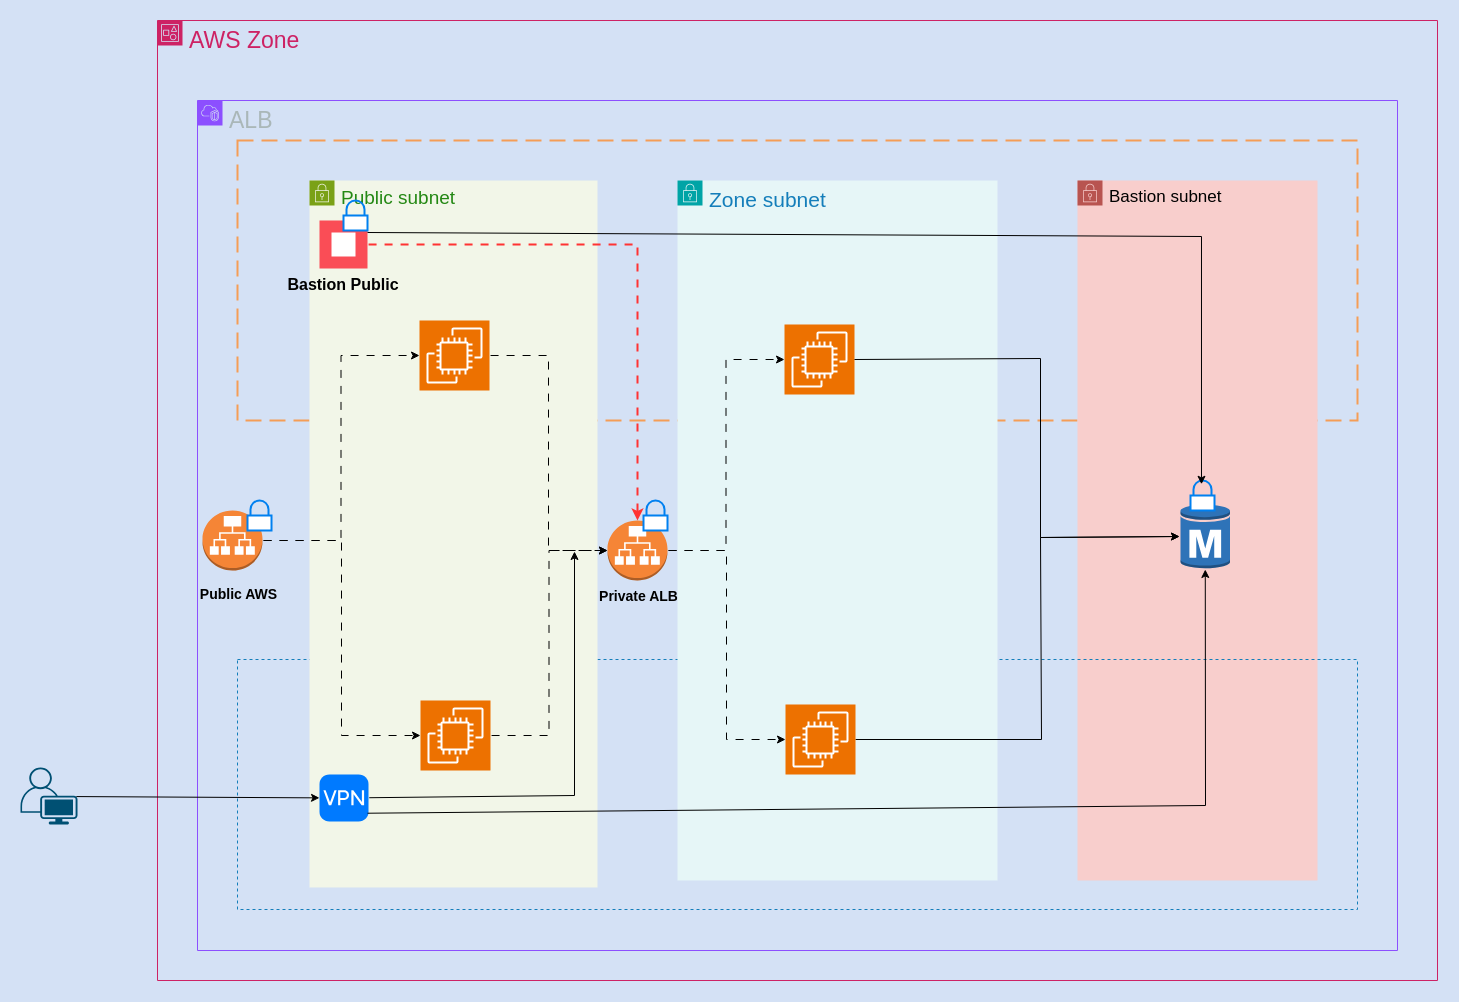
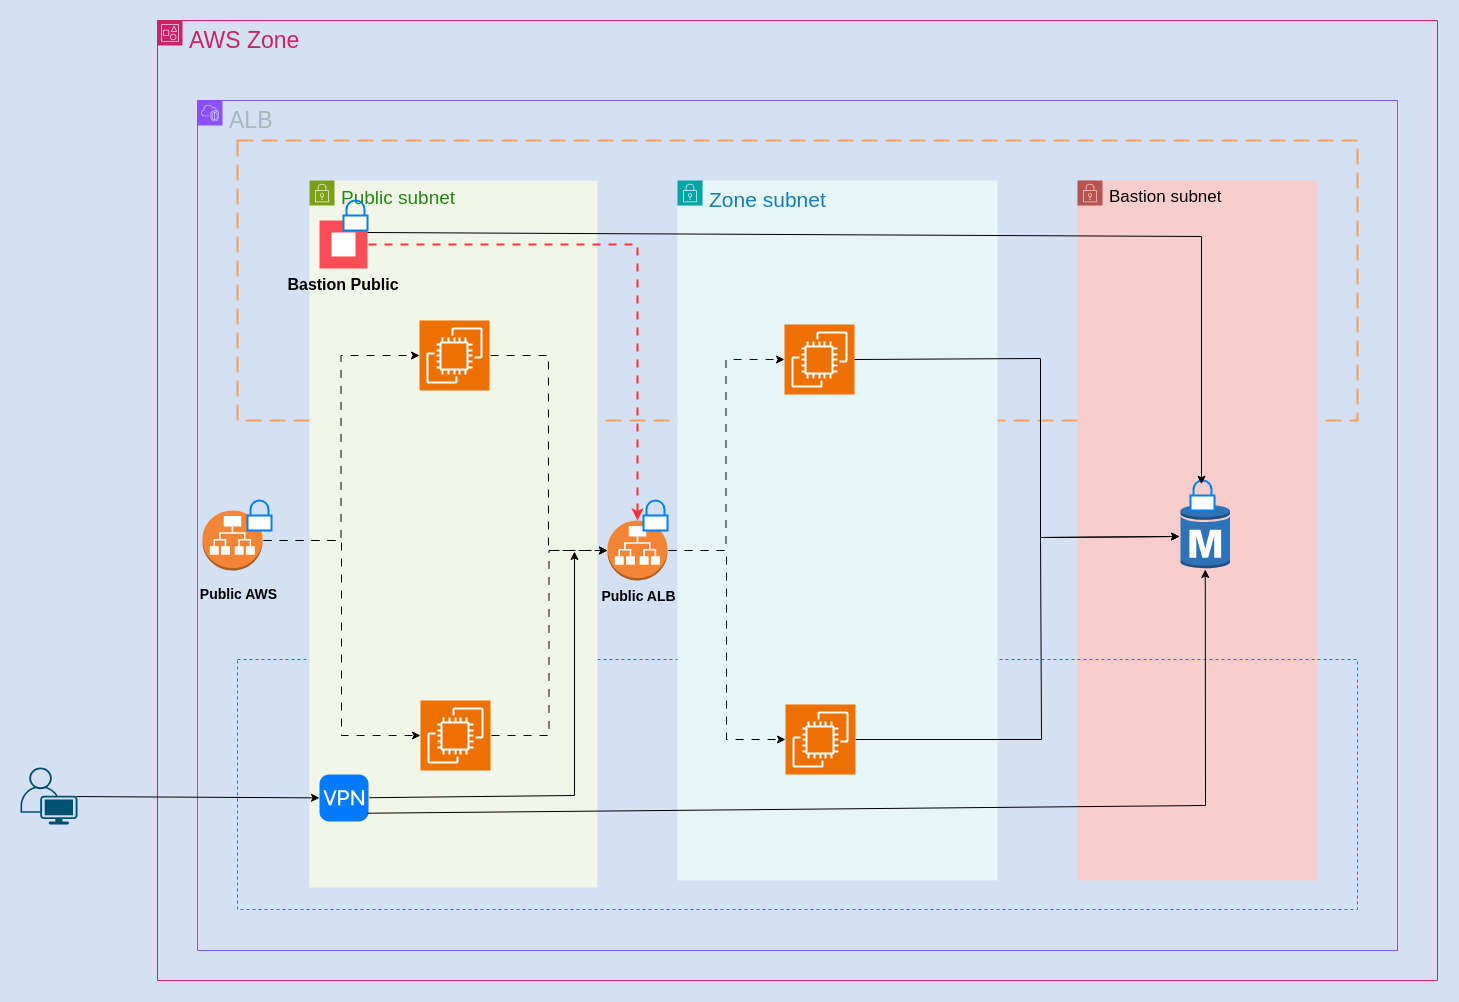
  <mxCell id="0" />
  <mxCell id="1" parent="0" />
  <mxCell id="2" value="&lt;font style=&quot;font-size: 23px;&quot;&gt;AWS Zone&lt;/font&gt;" style="points=[[0,0],[0.25,0],[0.5,0],[0.75,0],[1,0],[1,0.25],[1,0.5],[1,0.75],[1,1],[0.75,1],[0.5,1],[0.25,1],[0,1],[0,0.75],[0,0.5],[0,0.25]];outlineConnect=0;gradientColor=none;html=1;whiteSpace=wrap;fontSize=12;fontStyle=0;container=1;pointerEvents=0;collapsible=0;recursiveResize=0;shape=mxgraph.aws4.group;grIcon=mxgraph.aws4.group_account;strokeColor=#CD2264;fillColor=none;verticalAlign=top;align=left;spacingLeft=30;fontColor=#CD2264;dashed=0;" parent="1" vertex="1"><mxGeometry x="157" y="20" width="1280" height="960" as="geometry" /></mxCell>
  <mxCell id="3" value="&lt;font style=&quot;font-size: 23px;&quot;&gt;ALB&lt;/font&gt;" style="points=[[0,0],[0.25,0],[0.5,0],[0.75,0],[1,0],[1,0.25],[1,0.5],[1,0.75],[1,1],[0.75,1],[0.5,1],[0.25,1],[0,1],[0,0.75],[0,0.5],[0,0.25]];outlineConnect=0;gradientColor=none;html=1;whiteSpace=wrap;fontSize=12;fontStyle=0;container=1;pointerEvents=0;collapsible=0;recursiveResize=0;shape=mxgraph.aws4.group;grIcon=mxgraph.aws4.group_vpc2;strokeColor=#8C4FFF;fillColor=none;verticalAlign=top;align=left;spacingLeft=30;fontColor=#AAB7B8;dashed=0;" parent="1" vertex="1"><mxGeometry x="197" y="100" width="1200" height="850" as="geometry" /></mxCell>
  <mxCell id="4" value="" style="rounded=0;arcSize=10;dashed=1;strokeColor=#F59D56;fillColor=none;gradientColor=none;dashPattern=8 4;strokeWidth=2;" parent="3" vertex="1"><mxGeometry x="40" y="40" width="1120" height="280" as="geometry" /></mxCell>
  <mxCell id="5" value="&lt;font style=&quot;font-size: 17px;&quot;&gt;Bastion subnet&lt;/font&gt;" style="points=[[0,0],[0.25,0],[0.5,0],[0.75,0],[1,0],[1,0.25],[1,0.5],[1,0.75],[1,1],[0.75,1],[0.5,1],[0.25,1],[0,1],[0,0.75],[0,0.5],[0,0.25]];outlineConnect=0;html=1;whiteSpace=wrap;fontSize=12;fontStyle=0;container=1;pointerEvents=0;collapsible=0;recursiveResize=0;shape=mxgraph.aws4.group;grIcon=mxgraph.aws4.group_security_group;grStroke=0;strokeColor=#b85450;fillColor=#f8cecc;verticalAlign=top;align=left;spacingLeft=30;dashed=0;" parent="3" vertex="1"><mxGeometry x="880" y="80" width="240" height="700" as="geometry" /></mxCell>
  <mxCell id="6" value="" style="outlineConnect=0;dashed=0;verticalLabelPosition=bottom;verticalAlign=top;align=center;html=1;shape=mxgraph.aws3.rds_db_instance;fillColor=#2E73B8;gradientColor=none;" vertex="1" parent="5"><mxGeometry x="103" y="323" width="49.5" height="66" as="geometry" /></mxCell>
  <mxCell id="7" value="" style="html=1;verticalLabelPosition=bottom;align=center;labelBackgroundColor=#ffffff;verticalAlign=top;strokeWidth=2;strokeColor=#0080F0;shadow=0;dashed=0;shape=mxgraph.ios7.icons.locked;" vertex="1" parent="5"><mxGeometry x="113" y="300" width="24" height="30" as="geometry" /></mxCell>
  <mxCell id="8" value="" style="outlineConnect=0;dashed=0;verticalLabelPosition=bottom;verticalAlign=top;align=center;html=1;shape=mxgraph.aws3.application_load_balancer;fillColor=#F58536;gradientColor=none;" parent="3" vertex="1"><mxGeometry x="410" y="420" width="60" height="60" as="geometry" /></mxCell>
  <mxCell id="9" value="" style="outlineConnect=0;dashed=0;verticalLabelPosition=bottom;verticalAlign=top;align=center;html=1;shape=mxgraph.aws3.application_load_balancer;fillColor=#F58536;gradientColor=none;" parent="3" vertex="1"><mxGeometry x="5" y="410" width="60" height="60" as="geometry" /></mxCell>
  <mxCell id="10" value="" style="html=1;verticalLabelPosition=bottom;align=center;labelBackgroundColor=#ffffff;verticalAlign=top;strokeWidth=2;strokeColor=#0080F0;shadow=0;dashed=0;shape=mxgraph.ios7.icons.locked;" parent="3" vertex="1"><mxGeometry x="50" y="400" width="24" height="30" as="geometry" /></mxCell>
  <mxCell id="11" value="" style="html=1;verticalLabelPosition=bottom;align=center;labelBackgroundColor=#ffffff;verticalAlign=top;strokeWidth=2;strokeColor=#0080F0;shadow=0;dashed=0;shape=mxgraph.ios7.icons.locked;" parent="3" vertex="1"><mxGeometry x="446" y="400" width="24" height="30" as="geometry" /></mxCell>
- <mxCell id="12" value="&lt;b&gt;&lt;font style=&quot;font-size: 14px;&quot;&gt;Private ALB&lt;/font&gt;&lt;/b&gt;" style="text;html=1;align=center;verticalAlign=middle;resizable=0;points=[];autosize=1;strokeColor=none;fillColor=none;" parent="3" vertex="1"><mxGeometry x="392" y="481" width="97" height="29" as="geometry" /></mxCell>
+ <mxCell id="12" value="&lt;b&gt;&lt;font style=&quot;font-size: 14px;&quot;&gt;Public ALB&lt;/font&gt;&lt;/b&gt;" style="text;html=1;align=center;verticalAlign=middle;resizable=0;points=[];autosize=1;strokeColor=none;fillColor=none;" parent="3" vertex="1"><mxGeometry x="392" y="481" width="97" height="29" as="geometry" /></mxCell>
  <mxCell id="13" value="Availability Zone" style="fillColor=none;strokeColor=#147EBA;dashed=1;verticalAlign=top;fontStyle=0;fontColor=#147EBA;whiteSpace=wrap;html=1;" parent="3" vertex="1"><mxGeometry x="40" y="559" width="1120" height="250" as="geometry" /></mxCell>
  <mxCell id="14" value="" style="html=1;strokeWidth=1;shadow=0;dashed=0;shape=mxgraph.ios7.misc.vpn;fillColor=#007AFF;strokeColor=none;buttonText=;strokeColor2=#222222;fontColor=#222222;fontSize=8;verticalLabelPosition=bottom;verticalAlign=top;align=center;sketch=0;movable=1;resizable=1;rotatable=1;deletable=1;editable=1;locked=0;connectable=1;" parent="3" vertex="1"><mxGeometry x="145" y="670" width="52" height="49" as="geometry" /></mxCell>
  <mxCell id="15" value="&lt;font style=&quot;font-size: 19px;&quot;&gt;Public subnet&lt;/font&gt;" style="points=[[0,0],[0.25,0],[0.5,0],[0.75,0],[1,0],[1,0.25],[1,0.5],[1,0.75],[1,1],[0.75,1],[0.5,1],[0.25,1],[0,1],[0,0.75],[0,0.5],[0,0.25]];outlineConnect=0;gradientColor=none;html=1;whiteSpace=wrap;fontSize=12;fontStyle=0;container=0;pointerEvents=0;collapsible=0;recursiveResize=0;shape=mxgraph.aws4.group;grIcon=mxgraph.aws4.group_security_group;grStroke=0;strokeColor=#7AA116;fillColor=#F2F6E8;verticalAlign=top;align=left;spacingLeft=30;fontColor=#248814;dashed=0;" parent="1" vertex="1"><mxGeometry x="309" y="180" width="288" height="707" as="geometry" /></mxCell>
  <mxCell id="16" value="&lt;font style=&quot;font-size: 21px;&quot;&gt;Zone subnet&lt;/font&gt;" style="points=[[0,0],[0.25,0],[0.5,0],[0.75,0],[1,0],[1,0.25],[1,0.5],[1,0.75],[1,1],[0.75,1],[0.5,1],[0.25,1],[0,1],[0,0.75],[0,0.5],[0,0.25]];outlineConnect=0;gradientColor=none;html=1;whiteSpace=wrap;fontSize=12;fontStyle=0;container=1;pointerEvents=0;collapsible=0;recursiveResize=0;shape=mxgraph.aws4.group;grIcon=mxgraph.aws4.group_security_group;grStroke=0;strokeColor=#00A4A6;fillColor=#E6F6F7;verticalAlign=top;align=left;spacingLeft=30;fontColor=#147EBA;dashed=0;" parent="1" vertex="1"><mxGeometry x="677" y="180" width="320" height="700" as="geometry" /></mxCell>
  <mxCell id="17" value="" style="endArrow=classic;html=1;rounded=0;exitX=1;exitY=0.5;exitDx=0;exitDy=0;exitPerimeter=0;" edge="1" parent="16" source="26"><mxGeometry width="50" height="50" relative="1" as="geometry"><mxPoint x="187" y="240" as="sourcePoint" /><mxPoint x="502" y="356" as="targetPoint" /><Array as="points"><mxPoint x="364" y="559" /><mxPoint x="363" y="357" /></Array></mxGeometry></mxCell>
  <mxCell id="18" style="edgeStyle=orthogonalEdgeStyle;rounded=0;orthogonalLoop=1;jettySize=auto;html=1;flowAnimation=1;fontStyle=1;strokeWidth=2;strokeColor=light-dark(#FF3333,#EDEDED);" parent="1" source="19" target="8" edge="1"><mxGeometry relative="1" as="geometry" /></mxCell>
  <mxCell id="19" value="Bastion Public" style="shape=rect;fillColor=#FA4D56;aspect=fixed;resizable=0;labelPosition=center;verticalLabelPosition=bottom;align=center;verticalAlign=top;strokeColor=none;fontSize=16;arcSize=25;fontStyle=1" parent="1" vertex="1"><mxGeometry x="319" y="220" width="48" height="48" as="geometry" /></mxCell>
  <mxCell id="20" value="" style="fillColor=#ffffff;strokeColor=none;dashed=0;outlineConnect=0;html=1;labelPosition=center;verticalLabelPosition=bottom;verticalAlign=top;part=1;movable=0;resizable=0;rotatable=0;shape=mxgraph.ibm_cloud.bastion-host" parent="19" vertex="1"><mxGeometry width="24" height="24" relative="1" as="geometry"><mxPoint x="12" y="12" as="offset" /></mxGeometry></mxCell>
  <mxCell id="21" value="" style="html=1;verticalLabelPosition=bottom;align=center;labelBackgroundColor=#ffffff;verticalAlign=top;strokeWidth=2;strokeColor=#0080F0;shadow=0;dashed=0;shape=mxgraph.ios7.icons.locked;" parent="19" vertex="1"><mxGeometry x="24" y="-20" width="24" height="30" as="geometry" /></mxCell>
  <mxCell id="22" style="edgeStyle=orthogonalEdgeStyle;rounded=0;orthogonalLoop=1;jettySize=auto;html=1;entryX=0;entryY=0.5;entryDx=0;entryDy=0;entryPerimeter=0;flowAnimation=1;" parent="1" source="9" target="32" edge="1"><mxGeometry relative="1" as="geometry" /></mxCell>
  <mxCell id="23" style="edgeStyle=orthogonalEdgeStyle;rounded=0;orthogonalLoop=1;jettySize=auto;html=1;entryX=0;entryY=0.5;entryDx=0;entryDy=0;entryPerimeter=0;flowAnimation=1;" parent="1" source="9" target="31" edge="1"><mxGeometry relative="1" as="geometry" /></mxCell>
  <mxCell id="24" style="edgeStyle=orthogonalEdgeStyle;rounded=0;orthogonalLoop=1;jettySize=auto;html=1;entryX=0;entryY=0.5;entryDx=0;entryDy=0;entryPerimeter=0;flowAnimation=1;" parent="1" source="31" target="8" edge="1"><mxGeometry relative="1" as="geometry" /></mxCell>
  <mxCell id="25" style="edgeStyle=orthogonalEdgeStyle;rounded=0;orthogonalLoop=1;jettySize=auto;html=1;entryX=0;entryY=0.5;entryDx=0;entryDy=0;entryPerimeter=0;flowAnimation=1;" parent="1" source="32" target="8" edge="1"><mxGeometry relative="1" as="geometry" /></mxCell>
  <mxCell id="26" value="" style="sketch=0;points=[[0,0,0],[0.25,0,0],[0.5,0,0],[0.75,0,0],[1,0,0],[0,1,0],[0.25,1,0],[0.5,1,0],[0.75,1,0],[1,1,0],[0,0.25,0],[0,0.5,0],[0,0.75,0],[1,0.25,0],[1,0.5,0],[1,0.75,0]];outlineConnect=0;fontColor=#232F3E;fillColor=#ED7100;strokeColor=#ffffff;dashed=0;verticalLabelPosition=bottom;verticalAlign=top;align=center;html=1;fontSize=12;fontStyle=0;aspect=fixed;shape=mxgraph.aws4.resourceIcon;resIcon=mxgraph.aws4.ec2;" parent="1" vertex="1"><mxGeometry x="785" y="704" width="70" height="70" as="geometry" /></mxCell>
  <mxCell id="27" value="" style="sketch=0;points=[[0,0,0],[0.25,0,0],[0.5,0,0],[0.75,0,0],[1,0,0],[0,1,0],[0.25,1,0],[0.5,1,0],[0.75,1,0],[1,1,0],[0,0.25,0],[0,0.5,0],[0,0.75,0],[1,0.25,0],[1,0.5,0],[1,0.75,0]];outlineConnect=0;fontColor=#232F3E;fillColor=#ED7100;strokeColor=#ffffff;dashed=0;verticalLabelPosition=bottom;verticalAlign=top;align=center;html=1;fontSize=12;fontStyle=0;aspect=fixed;shape=mxgraph.aws4.resourceIcon;resIcon=mxgraph.aws4.ec2;" parent="1" vertex="1"><mxGeometry x="784" y="324" width="70" height="70" as="geometry" /></mxCell>
  <mxCell id="28" style="edgeStyle=orthogonalEdgeStyle;rounded=0;orthogonalLoop=1;jettySize=auto;html=1;entryX=0;entryY=0.5;entryDx=0;entryDy=0;entryPerimeter=0;flowAnimation=1;" parent="1" source="8" target="27" edge="1"><mxGeometry relative="1" as="geometry" /></mxCell>
  <mxCell id="29" style="edgeStyle=orthogonalEdgeStyle;rounded=0;orthogonalLoop=1;jettySize=auto;html=1;entryX=0;entryY=0.5;entryDx=0;entryDy=0;entryPerimeter=0;flowAnimation=1;" parent="1" source="8" target="26" edge="1"><mxGeometry relative="1" as="geometry" /></mxCell>
  <mxCell id="30" value="&lt;font style=&quot;font-size: 14px;&quot;&gt;Public AWS&lt;/font&gt;" style="text;html=1;align=center;verticalAlign=middle;resizable=0;points=[];autosize=1;strokeColor=none;fillColor=none;fontStyle=1;strokeWidth=2;" parent="1" vertex="1"><mxGeometry x="195" y="579" width="86" height="29" as="geometry" /></mxCell>
  <mxCell id="31" value="" style="sketch=0;points=[[0,0,0],[0.25,0,0],[0.5,0,0],[0.75,0,0],[1,0,0],[0,1,0],[0.25,1,0],[0.5,1,0],[0.75,1,0],[1,1,0],[0,0.25,0],[0,0.5,0],[0,0.75,0],[1,0.25,0],[1,0.5,0],[1,0.75,0]];outlineConnect=0;fontColor=#232F3E;fillColor=#ED7100;strokeColor=#ffffff;dashed=0;verticalLabelPosition=bottom;verticalAlign=top;align=center;html=1;fontSize=12;fontStyle=0;aspect=fixed;shape=mxgraph.aws4.resourceIcon;resIcon=mxgraph.aws4.ec2;" parent="1" vertex="1"><mxGeometry x="420" y="700" width="70" height="70" as="geometry" /></mxCell>
  <mxCell id="32" value="" style="sketch=0;points=[[0,0,0],[0.25,0,0],[0.5,0,0],[0.75,0,0],[1,0,0],[0,1,0],[0.25,1,0],[0.5,1,0],[0.75,1,0],[1,1,0],[0,0.25,0],[0,0.5,0],[0,0.75,0],[1,0.25,0],[1,0.5,0],[1,0.75,0]];outlineConnect=0;fontColor=#232F3E;fillColor=#ED7100;strokeColor=#ffffff;dashed=0;verticalLabelPosition=bottom;verticalAlign=top;align=center;html=1;fontSize=12;fontStyle=0;aspect=fixed;shape=mxgraph.aws4.resourceIcon;resIcon=mxgraph.aws4.ec2;" parent="1" vertex="1"><mxGeometry x="419" y="320" width="70" height="70" as="geometry" /></mxCell>
  <mxCell id="33" value="" style="html=1;strokeWidth=1;shadow=0;dashed=0;shape=mxgraph.ios7.misc.vpn;fillColor=#007AFF;strokeColor=none;buttonText=;strokeColor2=#222222;fontColor=#222222;fontSize=8;verticalLabelPosition=bottom;verticalAlign=top;align=center;sketch=0;" parent="1" vertex="1"><mxGeometry x="319" y="774" width="49" height="47" as="geometry" /></mxCell>
  <mxCell id="34" value="" style="points=[[0.35,0,0],[0.98,0.51,0],[1,0.71,0],[0.67,1,0],[0,0.795,0],[0,0.65,0]];verticalLabelPosition=bottom;sketch=0;html=1;verticalAlign=top;aspect=fixed;align=center;pointerEvents=1;shape=mxgraph.cisco19.user;fillColor=#005073;strokeColor=none;" parent="1" vertex="1"><mxGeometry x="20" y="767" width="57" height="57" as="geometry" /></mxCell>
  <mxCell id="35" value="" style="endArrow=classic;html=1;rounded=0;exitX=0.98;exitY=0.51;exitDx=0;exitDy=0;exitPerimeter=0;" parent="1" source="34" target="33" edge="1"><mxGeometry width="50" height="50" relative="1" as="geometry"><mxPoint x="758" y="913" as="sourcePoint" /><mxPoint x="808" y="863" as="targetPoint" /></mxGeometry></mxCell>
  <mxCell id="36" value="" style="endArrow=classic;html=1;rounded=0;exitX=1.016;exitY=0.494;exitDx=0;exitDy=0;exitPerimeter=0;" parent="1" source="33" edge="1"><mxGeometry width="50" height="50" relative="1" as="geometry"><mxPoint x="513" y="760" as="sourcePoint" /><mxPoint x="574" y="551" as="targetPoint" /><Array as="points"><mxPoint x="574" y="795" /></Array></mxGeometry></mxCell>
  <mxCell id="37" value="" style="endArrow=classic;html=1;rounded=0;exitX=1;exitY=0.5;exitDx=0;exitDy=0;exitPerimeter=0;" edge="1" parent="1" source="27"><mxGeometry width="50" height="50" relative="1" as="geometry"><mxPoint x="697" y="418" as="sourcePoint" /><mxPoint x="1179" y="536" as="targetPoint" /><Array as="points"><mxPoint x="1040" y="358" /><mxPoint x="1040" y="537" /></Array></mxGeometry></mxCell>
  <mxCell id="38" value="" style="endArrow=classic;html=1;rounded=0;exitX=0.98;exitY=0.824;exitDx=0;exitDy=0;exitPerimeter=0;" edge="1" parent="1" source="33" target="6"><mxGeometry width="50" height="50" relative="1" as="geometry"><mxPoint x="805" y="578" as="sourcePoint" /><mxPoint x="855" y="528" as="targetPoint" /><Array as="points"><mxPoint x="1205" y="805" /></Array></mxGeometry></mxCell>
  <mxCell id="39" value="" style="endArrow=classic;html=1;rounded=0;entryX=0.458;entryY=0.125;entryDx=0;entryDy=0;entryPerimeter=0;exitX=1;exitY=0.25;exitDx=0;exitDy=0;" edge="1" parent="1" source="19" target="7"><mxGeometry width="50" height="50" relative="1" as="geometry"><mxPoint x="805" y="328" as="sourcePoint" /><mxPoint x="855" y="278" as="targetPoint" /><Array as="points"><mxPoint x="1201" y="236" /></Array></mxGeometry></mxCell>
